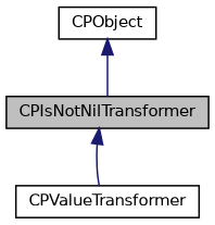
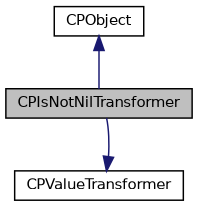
  digraph {
    node [color=black fillcolor=white fontname=Helvetica fontsize=10 shape=record style=filled]
    edge [color=midnightblue dir=back fontname=Helvetica fontsize=10 labelfontname=Helvetica labelfontsize=10 style=solid]
    n1 [fillcolor=grey75 fontcolor=black height=0.2 label=CPIsNotNilTransformer width=0.4]
    n2 [height=0.2 label=CPValueTransformer width=0.4]
    n3 [height=0.2 label=CPObject width=0.4]
-   n1 -> n2
+   n2 -> n1
    n3 -> n1
  }
